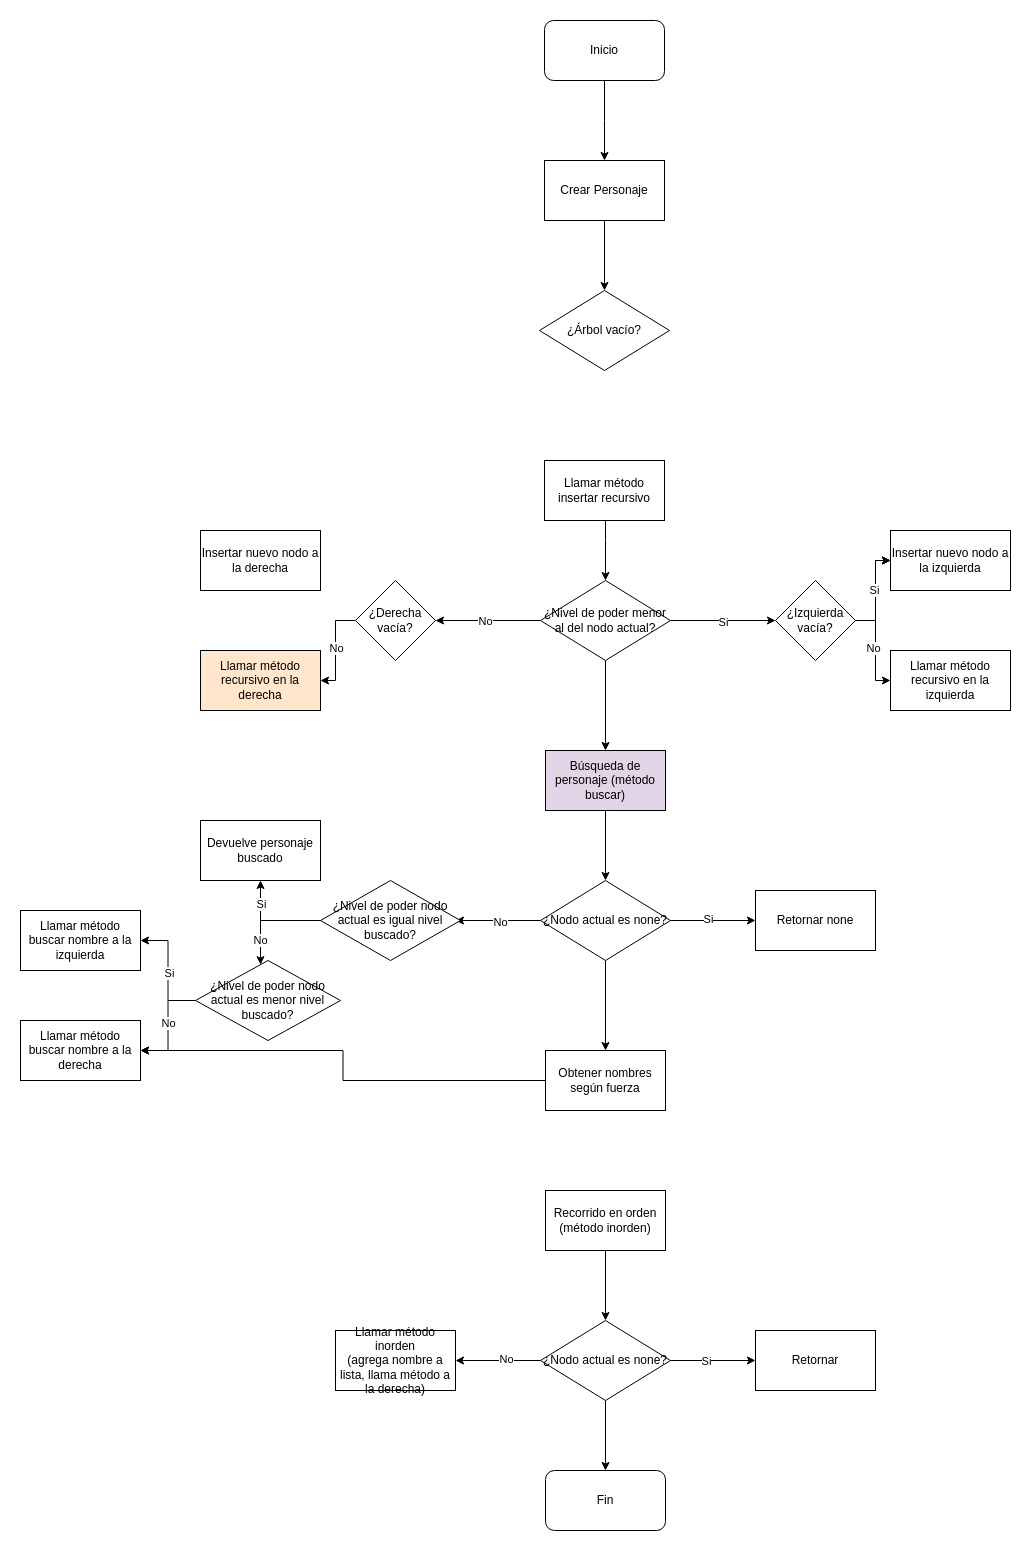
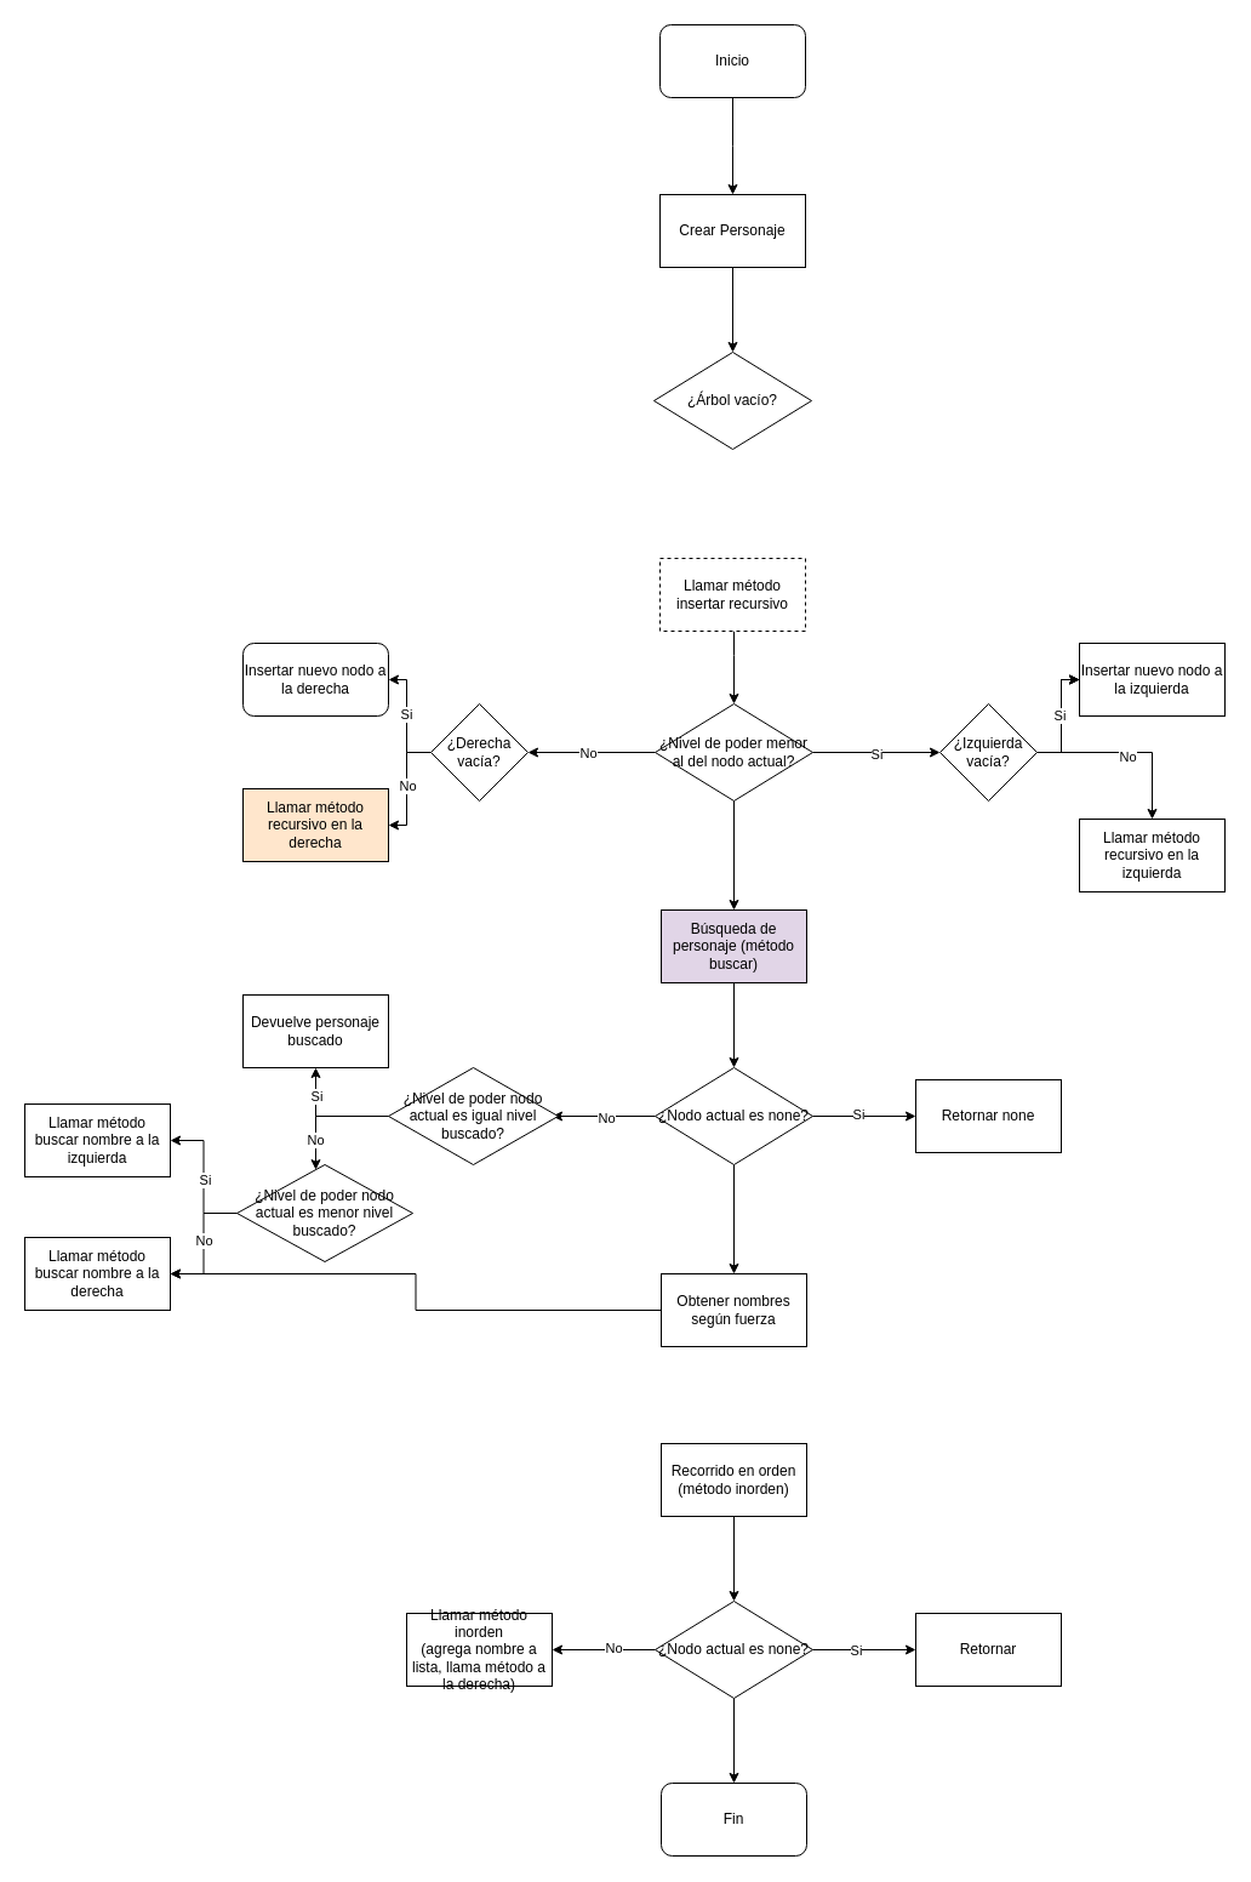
  <mxCell id="0" />
  <mxCell id="1" parent="0" />
  <mxCell id="2" value="" style="edgeStyle=orthogonalEdgeStyle;rounded=0;orthogonalLoop=1;jettySize=auto;html=1;" edge="1" parent="1" source="3"><mxGeometry relative="1" as="geometry"><mxPoint x="604" y="160" as="targetPoint" /></mxGeometry></mxCell>
  <mxCell id="3" value="Inicio" style="rounded=1;whiteSpace=wrap;html=1;" vertex="1" parent="1"><mxGeometry x="544" y="20" width="120" height="60" as="geometry" /></mxCell>
  <mxCell id="4" value="" style="edgeStyle=orthogonalEdgeStyle;rounded=0;orthogonalLoop=1;jettySize=auto;html=1;" edge="1" parent="1" source="5" target="6"><mxGeometry relative="1" as="geometry"><Array as="points"><mxPoint x="604" y="350" /><mxPoint x="604" y="350" /></Array></mxGeometry></mxCell>
  <mxCell id="5" value="Crear Personaje" style="rounded=0;whiteSpace=wrap;html=1;" vertex="1" parent="1"><mxGeometry x="544" y="160" width="120" height="60" as="geometry" /></mxCell>
  <mxCell id="6" value="¿Árbol vacío?" style="rhombus;whiteSpace=wrap;html=1;rounded=0;" vertex="1" parent="1"><mxGeometry x="539" y="290" width="130" height="80" as="geometry" /></mxCell>
  <mxCell id="7" value="" style="edgeStyle=orthogonalEdgeStyle;rounded=0;orthogonalLoop=1;jettySize=auto;html=1;" edge="1" parent="1" source="8" target="14"><mxGeometry relative="1" as="geometry"><Array as="points"><mxPoint x="605" y="540" /><mxPoint x="605" y="540" /></Array></mxGeometry></mxCell>
- <mxCell id="8" value="Llamar método insertar recursivo" style="whiteSpace=wrap;html=1;rounded=0;" vertex="1" parent="1"><mxGeometry x="544" y="460" width="120" height="60" as="geometry" /></mxCell>
+ <mxCell id="8" value="Llamar método insertar recursivo" style="whiteSpace=wrap;html=1;rounded=0;dashed=1;" vertex="1" parent="1"><mxGeometry x="544" y="460" width="120" height="60" as="geometry" /></mxCell>
  <mxCell id="9" value="" style="edgeStyle=orthogonalEdgeStyle;rounded=0;orthogonalLoop=1;jettySize=auto;html=1;" edge="1" parent="1" source="14" target="21"><mxGeometry relative="1" as="geometry" /></mxCell>
  <mxCell id="10" value="Si" style="edgeLabel;html=1;align=center;verticalAlign=middle;resizable=0;points=[];" vertex="1" connectable="0" parent="9"><mxGeometry x="-0.009" y="-1" relative="1" as="geometry"><mxPoint as="offset" /></mxGeometry></mxCell>
  <mxCell id="11" value="" style="edgeStyle=orthogonalEdgeStyle;rounded=0;orthogonalLoop=1;jettySize=auto;html=1;" edge="1" parent="1" source="14" target="26"><mxGeometry relative="1" as="geometry" /></mxCell>
  <mxCell id="12" value="No" style="edgeLabel;html=1;align=center;verticalAlign=middle;resizable=0;points=[];" vertex="1" connectable="0" parent="11"><mxGeometry x="0.067" relative="1" as="geometry"><mxPoint as="offset" /></mxGeometry></mxCell>
  <mxCell id="13" value="" style="edgeStyle=orthogonalEdgeStyle;rounded=0;orthogonalLoop=1;jettySize=auto;html=1;" edge="1" parent="1" source="14" target="32"><mxGeometry relative="1" as="geometry" /></mxCell>
  <mxCell id="14" value="¿Nivel de poder menor al del nodo actual?" style="rhombus;whiteSpace=wrap;html=1;rounded=0;" vertex="1" parent="1"><mxGeometry x="540" y="580" width="130" height="80" as="geometry" /></mxCell>
  <mxCell id="15" value="" style="edgeStyle=orthogonalEdgeStyle;rounded=0;orthogonalLoop=1;jettySize=auto;html=1;" edge="1" parent="1" source="21" target="27"><mxGeometry relative="1" as="geometry" /></mxCell>
  <mxCell id="16" value="" style="edgeStyle=orthogonalEdgeStyle;rounded=0;orthogonalLoop=1;jettySize=auto;html=1;" edge="1" parent="1" source="21" target="27"><mxGeometry relative="1" as="geometry" /></mxCell>
  <mxCell id="17" value="" style="edgeStyle=orthogonalEdgeStyle;rounded=0;orthogonalLoop=1;jettySize=auto;html=1;" edge="1" parent="1" source="21" target="27"><mxGeometry relative="1" as="geometry" /></mxCell>
  <mxCell id="18" value="Si" style="edgeLabel;html=1;align=center;verticalAlign=middle;resizable=0;points=[];" vertex="1" connectable="0" parent="17"><mxGeometry x="0.074" y="2" relative="1" as="geometry"><mxPoint as="offset" /></mxGeometry></mxCell>
  <mxCell id="19" value="" style="edgeStyle=orthogonalEdgeStyle;rounded=0;orthogonalLoop=1;jettySize=auto;html=1;" edge="1" parent="1" source="21" target="28"><mxGeometry relative="1" as="geometry" /></mxCell>
  <mxCell id="20" value="No" style="edgeLabel;html=1;align=center;verticalAlign=middle;resizable=0;points=[];" vertex="1" connectable="0" parent="19"><mxGeometry x="-0.011" y="-3" relative="1" as="geometry"><mxPoint as="offset" /></mxGeometry></mxCell>
  <mxCell id="21" value="¿Izquierda vacía?" style="rhombus;whiteSpace=wrap;html=1;rounded=0;" vertex="1" parent="1"><mxGeometry x="775" y="580" width="80" height="80" as="geometry" /></mxCell>
+ <mxCell id="22" value="" style="edgeStyle=orthogonalEdgeStyle;rounded=0;orthogonalLoop=1;jettySize=auto;html=1;" edge="1" parent="1" source="26" target="29"><mxGeometry relative="1" as="geometry" /></mxCell>
+ <mxCell id="23" value="Si" style="edgeLabel;html=1;align=center;verticalAlign=middle;resizable=0;points=[];" vertex="1" connectable="0" parent="22"><mxGeometry x="0.095" y="1" relative="1" as="geometry"><mxPoint as="offset" /></mxGeometry></mxCell>
  <mxCell id="24" value="" style="edgeStyle=orthogonalEdgeStyle;rounded=0;orthogonalLoop=1;jettySize=auto;html=1;" edge="1" parent="1" source="26" target="30"><mxGeometry relative="1" as="geometry" /></mxCell>
  <mxCell id="25" value="No" style="edgeLabel;html=1;align=center;verticalAlign=middle;resizable=0;points=[];" vertex="1" connectable="0" parent="24"><mxGeometry x="-0.011" relative="1" as="geometry"><mxPoint as="offset" /></mxGeometry></mxCell>
  <mxCell id="26" value="¿Derecha vacía?" style="rhombus;whiteSpace=wrap;html=1;rounded=0;" vertex="1" parent="1"><mxGeometry x="355" y="580" width="80" height="80" as="geometry" /></mxCell>
  <mxCell id="27" value="Insertar nuevo nodo a la izquierda" style="whiteSpace=wrap;html=1;rounded=0;" vertex="1" parent="1"><mxGeometry x="890" y="530" width="120" height="60" as="geometry" /></mxCell>
- <mxCell id="28" value="Llamar método recursivo en la izquierda" style="whiteSpace=wrap;html=1;rounded=0;" vertex="1" parent="1"><mxGeometry x="890" y="650" width="120" height="60" as="geometry" /></mxCell>
- <mxCell id="29" value="Insertar nuevo nodo a la derecha" style="whiteSpace=wrap;html=1;rounded=0;" vertex="1" parent="1"><mxGeometry x="200" y="530" width="120" height="60" as="geometry" /></mxCell>
+ <mxCell id="28" value="Llamar método recursivo en la izquierda" style="whiteSpace=wrap;html=1;rounded=0;" vertex="1" parent="1"><mxGeometry x="890" y="675" width="120" height="60" as="geometry" /></mxCell>
+ <mxCell id="29" value="Insertar nuevo nodo a la derecha" style="whiteSpace=wrap;html=1;rounded=1;" vertex="1" parent="1"><mxGeometry x="200" y="530" width="120" height="60" as="geometry" /></mxCell>
  <mxCell id="30" value="Llamar método recursivo en la derecha" style="whiteSpace=wrap;html=1;rounded=0;fillColor=#ffe6cc;" vertex="1" parent="1"><mxGeometry x="200" y="650" width="120" height="60" as="geometry" /></mxCell>
  <mxCell id="31" value="" style="edgeStyle=orthogonalEdgeStyle;rounded=0;orthogonalLoop=1;jettySize=auto;html=1;" edge="1" parent="1" source="32" target="38"><mxGeometry relative="1" as="geometry" /></mxCell>
  <mxCell id="32" value="Búsqueda de personaje (método buscar)" style="whiteSpace=wrap;html=1;rounded=0;fillColor=#e1d5e7;" vertex="1" parent="1"><mxGeometry x="545" y="750" width="120" height="60" as="geometry" /></mxCell>
  <mxCell id="33" value="" style="edgeStyle=orthogonalEdgeStyle;rounded=0;orthogonalLoop=1;jettySize=auto;html=1;" edge="1" parent="1" source="38" target="39"><mxGeometry relative="1" as="geometry" /></mxCell>
  <mxCell id="34" value="Si" style="edgeLabel;html=1;align=center;verticalAlign=middle;resizable=0;points=[];" vertex="1" connectable="0" parent="33"><mxGeometry x="-0.129" y="2" relative="1" as="geometry"><mxPoint as="offset" /></mxGeometry></mxCell>
  <mxCell id="35" value="" style="edgeStyle=orthogonalEdgeStyle;rounded=0;orthogonalLoop=1;jettySize=auto;html=1;" edge="1" parent="1" source="38"><mxGeometry relative="1" as="geometry"><mxPoint x="455" y="920" as="targetPoint" /></mxGeometry></mxCell>
  <mxCell id="36" value="No" style="edgeLabel;html=1;align=center;verticalAlign=middle;resizable=0;points=[];" vertex="1" connectable="0" parent="35"><mxGeometry x="-0.035" y="1" relative="1" as="geometry"><mxPoint as="offset" /></mxGeometry></mxCell>
  <mxCell id="37" value="" style="edgeStyle=orthogonalEdgeStyle;rounded=0;orthogonalLoop=1;jettySize=auto;html=1;" edge="1" parent="1" source="38" target="54"><mxGeometry relative="1" as="geometry" /></mxCell>
  <mxCell id="38" value="¿Nodo actual es none?" style="rhombus;whiteSpace=wrap;html=1;rounded=0;" vertex="1" parent="1"><mxGeometry x="540" y="880" width="130" height="80" as="geometry" /></mxCell>
  <mxCell id="39" value="Retornar none" style="whiteSpace=wrap;html=1;rounded=0;" vertex="1" parent="1"><mxGeometry x="755" y="890" width="120" height="60" as="geometry" /></mxCell>
  <mxCell id="40" value="" style="edgeStyle=orthogonalEdgeStyle;rounded=0;orthogonalLoop=1;jettySize=auto;html=1;" edge="1" parent="1" source="44" target="45"><mxGeometry relative="1" as="geometry"><Array as="points"><mxPoint x="260" y="920" /></Array></mxGeometry></mxCell>
  <mxCell id="41" value="Si" style="edgeLabel;html=1;align=center;verticalAlign=middle;resizable=0;points=[];" vertex="1" connectable="0" parent="40"><mxGeometry x="0.54" relative="1" as="geometry"><mxPoint as="offset" /></mxGeometry></mxCell>
  <mxCell id="42" value="" style="edgeStyle=orthogonalEdgeStyle;rounded=0;orthogonalLoop=1;jettySize=auto;html=1;exitX=0;exitY=0.5;exitDx=0;exitDy=0;" edge="1" parent="1" source="44" target="50"><mxGeometry relative="1" as="geometry"><Array as="points"><mxPoint x="260" y="920" /></Array></mxGeometry></mxCell>
  <mxCell id="43" value="No" style="edgeLabel;html=1;align=center;verticalAlign=middle;resizable=0;points=[];" vertex="1" connectable="0" parent="42"><mxGeometry x="0.517" y="-1" relative="1" as="geometry"><mxPoint as="offset" /></mxGeometry></mxCell>
  <mxCell id="44" value="¿Nivel de poder nodo actual es igual nivel buscado?" style="rhombus;whiteSpace=wrap;html=1;" vertex="1" parent="1"><mxGeometry x="320" y="880" width="140" height="80" as="geometry" /></mxCell>
  <mxCell id="45" value="Devuelve personaje buscado" style="whiteSpace=wrap;html=1;" vertex="1" parent="1"><mxGeometry x="200" y="820" width="120" height="60" as="geometry" /></mxCell>
  <mxCell id="46" value="" style="edgeStyle=orthogonalEdgeStyle;rounded=0;orthogonalLoop=1;jettySize=auto;html=1;" edge="1" parent="1" source="50" target="51"><mxGeometry relative="1" as="geometry" /></mxCell>
  <mxCell id="47" value="Si" style="edgeLabel;html=1;align=center;verticalAlign=middle;resizable=0;points=[];" vertex="1" connectable="0" parent="46"><mxGeometry x="-0.035" relative="1" as="geometry"><mxPoint x="1" as="offset" /></mxGeometry></mxCell>
  <mxCell id="48" value="" style="edgeStyle=orthogonalEdgeStyle;rounded=0;orthogonalLoop=1;jettySize=auto;html=1;" edge="1" parent="1" source="50" target="52"><mxGeometry relative="1" as="geometry" /></mxCell>
  <mxCell id="49" value="No" style="edgeLabel;html=1;align=center;verticalAlign=middle;resizable=0;points=[];" vertex="1" connectable="0" parent="48"><mxGeometry x="-0.057" relative="1" as="geometry"><mxPoint as="offset" /></mxGeometry></mxCell>
  <mxCell id="50" value="¿Nivel de poder nodo actual es menor nivel buscado?" style="rhombus;whiteSpace=wrap;html=1;" vertex="1" parent="1"><mxGeometry x="195" y="960" width="145" height="80" as="geometry" /></mxCell>
  <mxCell id="51" value="Llamar método buscar nombre a la izquierda" style="whiteSpace=wrap;html=1;" vertex="1" parent="1"><mxGeometry x="20" y="910" width="120" height="60" as="geometry" /></mxCell>
  <mxCell id="52" value="Llamar método buscar nombre a la derecha" style="whiteSpace=wrap;html=1;" vertex="1" parent="1"><mxGeometry x="20" y="1020" width="120" height="60" as="geometry" /></mxCell>
  <mxCell id="53" value="" style="edgeStyle=orthogonalEdgeStyle;rounded=0;orthogonalLoop=1;jettySize=auto;html=1;" edge="1" parent="1" source="54" target="52"><mxGeometry relative="1" as="geometry" /></mxCell>
  <mxCell id="54" value="Obtener nombres según fuerza" style="whiteSpace=wrap;html=1;rounded=0;" vertex="1" parent="1"><mxGeometry x="545" y="1050" width="120" height="60" as="geometry" /></mxCell>
  <mxCell id="55" value="" style="edgeStyle=orthogonalEdgeStyle;rounded=0;orthogonalLoop=1;jettySize=auto;html=1;" edge="1" parent="1" source="56" target="62"><mxGeometry relative="1" as="geometry" /></mxCell>
  <mxCell id="56" value="Recorrido en orden (método inorden)" style="whiteSpace=wrap;html=1;rounded=0;" vertex="1" parent="1"><mxGeometry x="545" y="1190" width="120" height="60" as="geometry" /></mxCell>
  <mxCell id="57" value="" style="edgeStyle=orthogonalEdgeStyle;rounded=0;orthogonalLoop=1;jettySize=auto;html=1;" edge="1" parent="1" source="62" target="63"><mxGeometry relative="1" as="geometry" /></mxCell>
  <mxCell id="58" value="Si" style="edgeLabel;html=1;align=center;verticalAlign=middle;resizable=0;points=[];" vertex="1" connectable="0" parent="57"><mxGeometry x="-0.176" relative="1" as="geometry"><mxPoint as="offset" /></mxGeometry></mxCell>
  <mxCell id="59" value="" style="edgeStyle=orthogonalEdgeStyle;rounded=0;orthogonalLoop=1;jettySize=auto;html=1;" edge="1" parent="1" source="62" target="64"><mxGeometry relative="1" as="geometry" /></mxCell>
  <mxCell id="60" value="No" style="edgeLabel;html=1;align=center;verticalAlign=middle;resizable=0;points=[];" vertex="1" connectable="0" parent="59"><mxGeometry x="-0.176" y="-2" relative="1" as="geometry"><mxPoint as="offset" /></mxGeometry></mxCell>
  <mxCell id="61" value="" style="edgeStyle=orthogonalEdgeStyle;rounded=0;orthogonalLoop=1;jettySize=auto;html=1;" edge="1" parent="1" source="62" target="65"><mxGeometry relative="1" as="geometry" /></mxCell>
  <mxCell id="62" value="¿Nodo actual es none?" style="rhombus;whiteSpace=wrap;html=1;rounded=0;" vertex="1" parent="1"><mxGeometry x="540" y="1320" width="130" height="80" as="geometry" /></mxCell>
  <mxCell id="63" value="Retornar" style="whiteSpace=wrap;html=1;rounded=0;" vertex="1" parent="1"><mxGeometry x="755" y="1330" width="120" height="60" as="geometry" /></mxCell>
  <mxCell id="64" value="&lt;div&gt;Llamar método inorden&lt;/div&gt;&lt;div&gt;(agrega nombre a lista, llama método a la derecha)&lt;br&gt;&lt;/div&gt;" style="whiteSpace=wrap;html=1;rounded=0;" vertex="1" parent="1"><mxGeometry x="335" y="1330" width="120" height="60" as="geometry" /></mxCell>
  <mxCell id="65" value="Fin" style="rounded=1;whiteSpace=wrap;html=1;" vertex="1" parent="1"><mxGeometry x="545" y="1470" width="120" height="60" as="geometry" /></mxCell>
